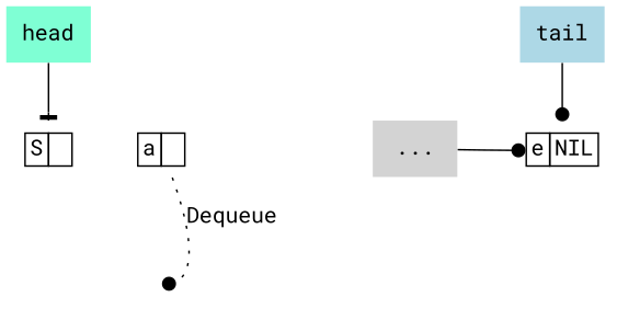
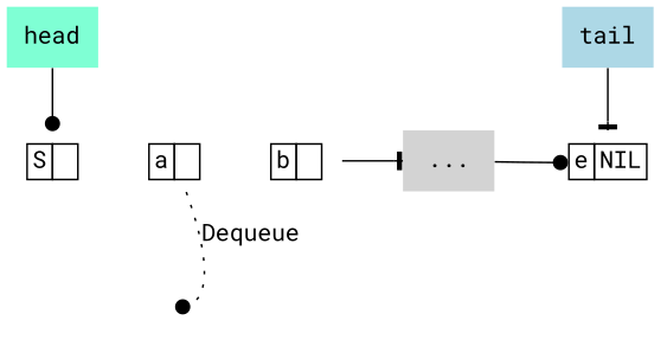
  digraph {
    fontname="Roboto Mono"
    node [fontname="Roboto Mono" shape=plaintext]
    edge [arrowhead=tee fontname="Roboto Mono"]
    n1 [label=<<table BORDER="0" CELLBORDER="1" CELLSPACING="0">       <tr><td>S</td><td port="next"> </td></tr></table>>]
    n2 [label=<<table BORDER="0" CELLBORDER="1" CELLSPACING="0">       <tr><td port="key">a</td><td port="next"> </td></tr></table>>]
+   n3 [label=<<table BORDER="0" CELLBORDER="1" CELLSPACING="0">        <tr><td port="key">b</td><td port="next"> </td></tr></table>>]
    n4 [color=deeppink fillcolor=lightgrey label="..." style=filled]
    n5 [label=<<table BORDER="0" CELLBORDER="1" CELLSPACING="0">        <tr><td port="key">e</td><td port="next">NIL</td></tr></table>>]
    NIL [style=invis]
    head [color=deeppink fillcolor=aquamarine style=filled]
    tail [color=deeppink fillcolor=lightblue style=filled]
    subgraph sub_1 {
      rank=same
      n1
      n2
+     n3
      n4
      n5
    }
    n2 -> NIL [arrowhead=dot headport=e label=Dequeue style=dotted]
+   n3 -> n4
    n4 -> n5 [arrowhead=dot headport=key]
-   head -> n1
-   tail -> n5 [arrowhead=dot]
+   head -> n1 [arrowhead=dot]
+   tail -> n5
  }
